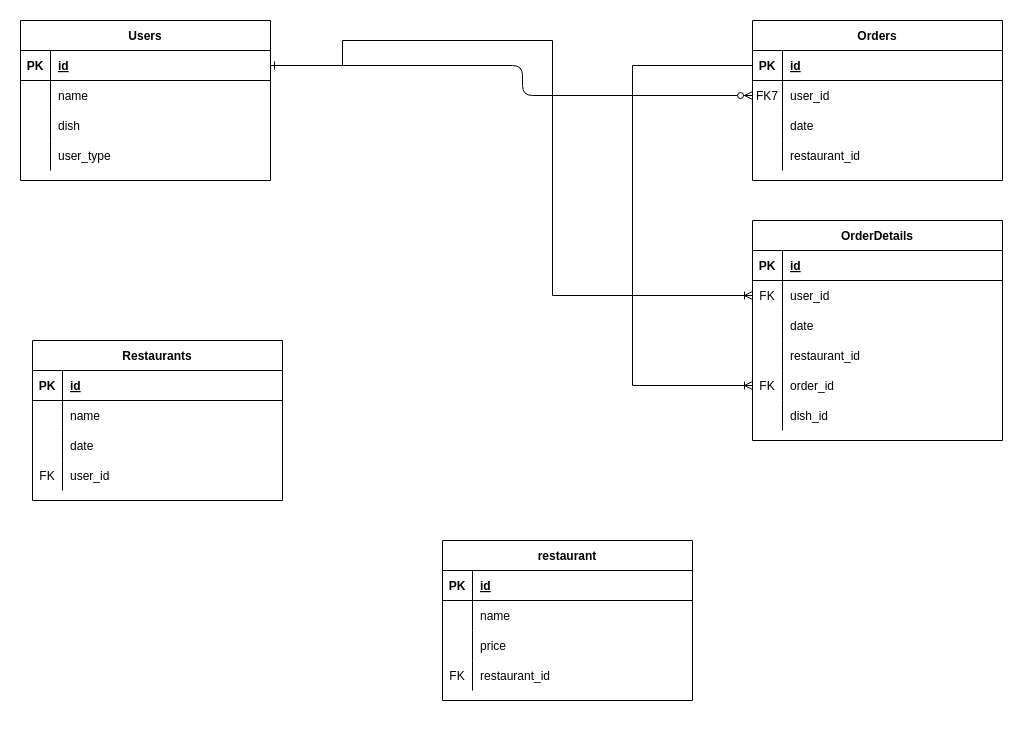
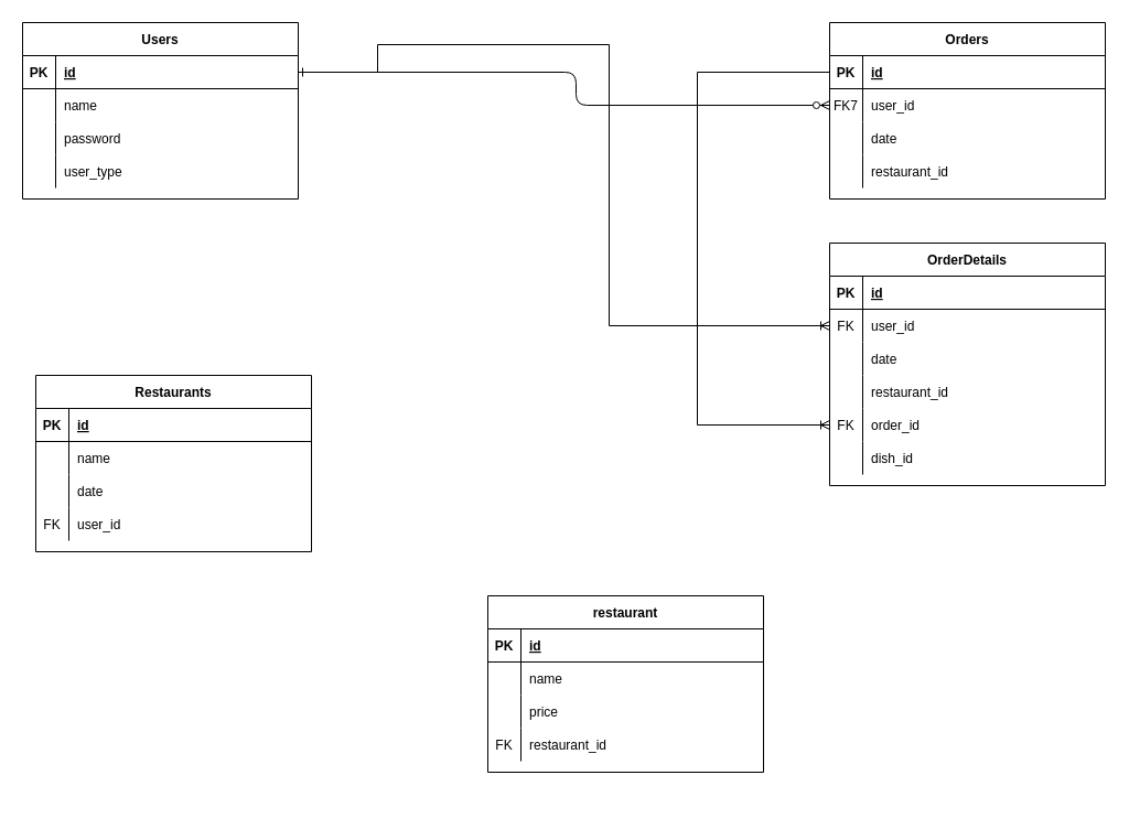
  <mxCell id="0" />
  <mxCell id="1" parent="0" />
  <mxCell id="2" value="" style="edgeStyle=orthogonalEdgeStyle;endArrow=ERzeroToMany;startArrow=ERone;endFill=1;startFill=0;" parent="1" source="17" target="7" edge="1"><mxGeometry width="100" height="100" relative="1" as="geometry"><mxPoint x="332" y="660" as="sourcePoint" /><mxPoint x="432" y="560" as="targetPoint" /><Array as="points"><mxPoint x="522" y="65" /><mxPoint x="522" y="95" /></Array></mxGeometry></mxCell>
  <mxCell id="3" value="Orders" style="shape=table;startSize=30;container=1;collapsible=1;childLayout=tableLayout;fixedRows=1;rowLines=0;fontStyle=1;align=center;resizeLast=1;" parent="1" vertex="1"><mxGeometry x="752" y="20" width="250" height="160" as="geometry" /></mxCell>
  <mxCell id="4" value="" style="shape=partialRectangle;collapsible=0;dropTarget=0;pointerEvents=0;fillColor=none;points=[[0,0.5],[1,0.5]];portConstraint=eastwest;top=0;left=0;right=0;bottom=1;" parent="3" vertex="1"><mxGeometry y="30" width="250" height="30" as="geometry" /></mxCell>
  <mxCell id="5" value="PK" style="shape=partialRectangle;overflow=hidden;connectable=0;fillColor=none;top=0;left=0;bottom=0;right=0;fontStyle=1;" parent="4" vertex="1"><mxGeometry width="30" height="30" as="geometry"><mxRectangle width="30" height="30" as="alternateBounds" /></mxGeometry></mxCell>
  <mxCell id="6" value="id" style="shape=partialRectangle;overflow=hidden;connectable=0;fillColor=none;top=0;left=0;bottom=0;right=0;align=left;spacingLeft=6;fontStyle=5;" parent="4" vertex="1"><mxGeometry x="30" width="220" height="30" as="geometry"><mxRectangle width="220" height="30" as="alternateBounds" /></mxGeometry></mxCell>
  <mxCell id="7" value="" style="shape=partialRectangle;collapsible=0;dropTarget=0;pointerEvents=0;fillColor=none;points=[[0,0.5],[1,0.5]];portConstraint=eastwest;top=0;left=0;right=0;bottom=0;" parent="3" vertex="1"><mxGeometry y="60" width="250" height="30" as="geometry" /></mxCell>
  <mxCell id="8" value="FK7" style="shape=partialRectangle;overflow=hidden;connectable=0;fillColor=none;top=0;left=0;bottom=0;right=0;" parent="7" vertex="1"><mxGeometry width="30" height="30" as="geometry"><mxRectangle width="30" height="30" as="alternateBounds" /></mxGeometry></mxCell>
  <mxCell id="9" value="user_id" style="shape=partialRectangle;overflow=hidden;connectable=0;fillColor=none;top=0;left=0;bottom=0;right=0;align=left;spacingLeft=6;" parent="7" vertex="1"><mxGeometry x="30" width="220" height="30" as="geometry"><mxRectangle width="220" height="30" as="alternateBounds" /></mxGeometry></mxCell>
  <mxCell id="10" value="" style="shape=partialRectangle;collapsible=0;dropTarget=0;pointerEvents=0;fillColor=none;points=[[0,0.5],[1,0.5]];portConstraint=eastwest;top=0;left=0;right=0;bottom=0;" parent="3" vertex="1"><mxGeometry y="90" width="250" height="30" as="geometry" /></mxCell>
  <mxCell id="11" value="" style="shape=partialRectangle;overflow=hidden;connectable=0;fillColor=none;top=0;left=0;bottom=0;right=0;" parent="10" vertex="1"><mxGeometry width="30" height="30" as="geometry"><mxRectangle width="30" height="30" as="alternateBounds" /></mxGeometry></mxCell>
  <mxCell id="12" value="date" style="shape=partialRectangle;overflow=hidden;connectable=0;fillColor=none;top=0;left=0;bottom=0;right=0;align=left;spacingLeft=6;" parent="10" vertex="1"><mxGeometry x="30" width="220" height="30" as="geometry"><mxRectangle width="220" height="30" as="alternateBounds" /></mxGeometry></mxCell>
  <mxCell id="13" style="shape=partialRectangle;collapsible=0;dropTarget=0;pointerEvents=0;fillColor=none;points=[[0,0.5],[1,0.5]];portConstraint=eastwest;top=0;left=0;right=0;bottom=0;" parent="3" vertex="1"><mxGeometry y="120" width="250" height="30" as="geometry" /></mxCell>
  <mxCell id="14" style="shape=partialRectangle;overflow=hidden;connectable=0;fillColor=none;top=0;left=0;bottom=0;right=0;" parent="13" vertex="1"><mxGeometry width="30" height="30" as="geometry"><mxRectangle width="30" height="30" as="alternateBounds" /></mxGeometry></mxCell>
  <mxCell id="15" value="restaurant_id" style="shape=partialRectangle;overflow=hidden;connectable=0;fillColor=none;top=0;left=0;bottom=0;right=0;align=left;spacingLeft=6;" parent="13" vertex="1"><mxGeometry x="30" width="220" height="30" as="geometry"><mxRectangle width="220" height="30" as="alternateBounds" /></mxGeometry></mxCell>
  <mxCell id="16" value="Users" style="shape=table;startSize=30;container=1;collapsible=1;childLayout=tableLayout;fixedRows=1;rowLines=0;fontStyle=1;align=center;resizeLast=1;" parent="1" vertex="1"><mxGeometry x="20" y="20" width="250" height="160" as="geometry" /></mxCell>
  <mxCell id="17" value="" style="shape=partialRectangle;collapsible=0;dropTarget=0;pointerEvents=0;fillColor=none;points=[[0,0.5],[1,0.5]];portConstraint=eastwest;top=0;left=0;right=0;bottom=1;" parent="16" vertex="1"><mxGeometry y="30" width="250" height="30" as="geometry" /></mxCell>
  <mxCell id="18" value="PK" style="shape=partialRectangle;overflow=hidden;connectable=0;fillColor=none;top=0;left=0;bottom=0;right=0;fontStyle=1;" parent="17" vertex="1"><mxGeometry width="30" height="30" as="geometry"><mxRectangle width="30" height="30" as="alternateBounds" /></mxGeometry></mxCell>
  <mxCell id="19" value="id" style="shape=partialRectangle;overflow=hidden;connectable=0;fillColor=none;top=0;left=0;bottom=0;right=0;align=left;spacingLeft=6;fontStyle=5;" parent="17" vertex="1"><mxGeometry x="30" width="220" height="30" as="geometry"><mxRectangle width="220" height="30" as="alternateBounds" /></mxGeometry></mxCell>
  <mxCell id="20" value="" style="shape=partialRectangle;collapsible=0;dropTarget=0;pointerEvents=0;fillColor=none;points=[[0,0.5],[1,0.5]];portConstraint=eastwest;top=0;left=0;right=0;bottom=0;" parent="16" vertex="1"><mxGeometry y="60" width="250" height="30" as="geometry" /></mxCell>
  <mxCell id="21" value="" style="shape=partialRectangle;overflow=hidden;connectable=0;fillColor=none;top=0;left=0;bottom=0;right=0;" parent="20" vertex="1"><mxGeometry width="30" height="30" as="geometry"><mxRectangle width="30" height="30" as="alternateBounds" /></mxGeometry></mxCell>
  <mxCell id="22" value="name" style="shape=partialRectangle;overflow=hidden;connectable=0;fillColor=none;top=0;left=0;bottom=0;right=0;align=left;spacingLeft=6;" parent="20" vertex="1"><mxGeometry x="30" width="220" height="30" as="geometry"><mxRectangle width="220" height="30" as="alternateBounds" /></mxGeometry></mxCell>
  <mxCell id="23" style="shape=partialRectangle;collapsible=0;dropTarget=0;pointerEvents=0;fillColor=none;points=[[0,0.5],[1,0.5]];portConstraint=eastwest;top=0;left=0;right=0;bottom=0;" parent="16" vertex="1"><mxGeometry y="90" width="250" height="30" as="geometry" /></mxCell>
  <mxCell id="24" style="shape=partialRectangle;overflow=hidden;connectable=0;fillColor=none;top=0;left=0;bottom=0;right=0;" parent="23" vertex="1"><mxGeometry width="30" height="30" as="geometry"><mxRectangle width="30" height="30" as="alternateBounds" /></mxGeometry></mxCell>
- <mxCell id="25" value="dish" style="shape=partialRectangle;overflow=hidden;connectable=0;fillColor=none;top=0;left=0;bottom=0;right=0;align=left;spacingLeft=6;" parent="23" vertex="1"><mxGeometry x="30" width="220" height="30" as="geometry"><mxRectangle width="220" height="30" as="alternateBounds" /></mxGeometry></mxCell>
+ <mxCell id="25" value="password" style="shape=partialRectangle;overflow=hidden;connectable=0;fillColor=none;top=0;left=0;bottom=0;right=0;align=left;spacingLeft=6;" parent="23" vertex="1"><mxGeometry x="30" width="220" height="30" as="geometry"><mxRectangle width="220" height="30" as="alternateBounds" /></mxGeometry></mxCell>
  <mxCell id="26" style="shape=partialRectangle;collapsible=0;dropTarget=0;pointerEvents=0;fillColor=none;points=[[0,0.5],[1,0.5]];portConstraint=eastwest;top=0;left=0;right=0;bottom=0;" parent="16" vertex="1"><mxGeometry y="120" width="250" height="30" as="geometry" /></mxCell>
  <mxCell id="27" style="shape=partialRectangle;overflow=hidden;connectable=0;fillColor=none;top=0;left=0;bottom=0;right=0;" parent="26" vertex="1"><mxGeometry width="30" height="30" as="geometry"><mxRectangle width="30" height="30" as="alternateBounds" /></mxGeometry></mxCell>
  <mxCell id="28" value="user_type" style="shape=partialRectangle;overflow=hidden;connectable=0;fillColor=none;top=0;left=0;bottom=0;right=0;align=left;spacingLeft=6;" parent="26" vertex="1"><mxGeometry x="30" width="220" height="30" as="geometry"><mxRectangle width="220" height="30" as="alternateBounds" /></mxGeometry></mxCell>
  <mxCell id="29" value="OrderDetails" style="shape=table;startSize=30;container=1;collapsible=1;childLayout=tableLayout;fixedRows=1;rowLines=0;fontStyle=1;align=center;resizeLast=1;" parent="1" vertex="1"><mxGeometry x="752" y="220" width="250" height="220" as="geometry" /></mxCell>
  <mxCell id="30" value="" style="shape=partialRectangle;collapsible=0;dropTarget=0;pointerEvents=0;fillColor=none;points=[[0,0.5],[1,0.5]];portConstraint=eastwest;top=0;left=0;right=0;bottom=1;" parent="29" vertex="1"><mxGeometry y="30" width="250" height="30" as="geometry" /></mxCell>
  <mxCell id="31" value="PK" style="shape=partialRectangle;overflow=hidden;connectable=0;fillColor=none;top=0;left=0;bottom=0;right=0;fontStyle=1;" parent="30" vertex="1"><mxGeometry width="30" height="30" as="geometry"><mxRectangle width="30" height="30" as="alternateBounds" /></mxGeometry></mxCell>
  <mxCell id="32" value="id" style="shape=partialRectangle;overflow=hidden;connectable=0;fillColor=none;top=0;left=0;bottom=0;right=0;align=left;spacingLeft=6;fontStyle=5;" parent="30" vertex="1"><mxGeometry x="30" width="220" height="30" as="geometry"><mxRectangle width="220" height="30" as="alternateBounds" /></mxGeometry></mxCell>
  <mxCell id="33" value="" style="shape=partialRectangle;collapsible=0;dropTarget=0;pointerEvents=0;fillColor=none;points=[[0,0.5],[1,0.5]];portConstraint=eastwest;top=0;left=0;right=0;bottom=0;" parent="29" vertex="1"><mxGeometry y="60" width="250" height="30" as="geometry" /></mxCell>
  <mxCell id="34" value="FK" style="shape=partialRectangle;overflow=hidden;connectable=0;fillColor=none;top=0;left=0;bottom=0;right=0;" parent="33" vertex="1"><mxGeometry width="30" height="30" as="geometry"><mxRectangle width="30" height="30" as="alternateBounds" /></mxGeometry></mxCell>
  <mxCell id="35" value="user_id" style="shape=partialRectangle;overflow=hidden;connectable=0;fillColor=none;top=0;left=0;bottom=0;right=0;align=left;spacingLeft=6;" parent="33" vertex="1"><mxGeometry x="30" width="220" height="30" as="geometry"><mxRectangle width="220" height="30" as="alternateBounds" /></mxGeometry></mxCell>
  <mxCell id="36" value="" style="shape=partialRectangle;collapsible=0;dropTarget=0;pointerEvents=0;fillColor=none;points=[[0,0.5],[1,0.5]];portConstraint=eastwest;top=0;left=0;right=0;bottom=0;" parent="29" vertex="1"><mxGeometry y="90" width="250" height="30" as="geometry" /></mxCell>
  <mxCell id="37" value="" style="shape=partialRectangle;overflow=hidden;connectable=0;fillColor=none;top=0;left=0;bottom=0;right=0;" parent="36" vertex="1"><mxGeometry width="30" height="30" as="geometry"><mxRectangle width="30" height="30" as="alternateBounds" /></mxGeometry></mxCell>
  <mxCell id="38" value="date" style="shape=partialRectangle;overflow=hidden;connectable=0;fillColor=none;top=0;left=0;bottom=0;right=0;align=left;spacingLeft=6;" parent="36" vertex="1"><mxGeometry x="30" width="220" height="30" as="geometry"><mxRectangle width="220" height="30" as="alternateBounds" /></mxGeometry></mxCell>
  <mxCell id="39" style="shape=partialRectangle;collapsible=0;dropTarget=0;pointerEvents=0;fillColor=none;points=[[0,0.5],[1,0.5]];portConstraint=eastwest;top=0;left=0;right=0;bottom=0;" parent="29" vertex="1"><mxGeometry y="120" width="250" height="30" as="geometry" /></mxCell>
  <mxCell id="40" style="shape=partialRectangle;overflow=hidden;connectable=0;fillColor=none;top=0;left=0;bottom=0;right=0;" parent="39" vertex="1"><mxGeometry width="30" height="30" as="geometry"><mxRectangle width="30" height="30" as="alternateBounds" /></mxGeometry></mxCell>
  <mxCell id="41" value="restaurant_id" style="shape=partialRectangle;overflow=hidden;connectable=0;fillColor=none;top=0;left=0;bottom=0;right=0;align=left;spacingLeft=6;" parent="39" vertex="1"><mxGeometry x="30" width="220" height="30" as="geometry"><mxRectangle width="220" height="30" as="alternateBounds" /></mxGeometry></mxCell>
  <mxCell id="42" style="shape=partialRectangle;collapsible=0;dropTarget=0;pointerEvents=0;fillColor=none;points=[[0,0.5],[1,0.5]];portConstraint=eastwest;top=0;left=0;right=0;bottom=0;" vertex="1" parent="29"><mxGeometry y="150" width="250" height="30" as="geometry" /></mxCell>
  <mxCell id="43" value="FK" style="shape=partialRectangle;overflow=hidden;connectable=0;fillColor=none;top=0;left=0;bottom=0;right=0;" vertex="1" parent="42"><mxGeometry width="30" height="30" as="geometry"><mxRectangle width="30" height="30" as="alternateBounds" /></mxGeometry></mxCell>
  <mxCell id="44" value="order_id" style="shape=partialRectangle;overflow=hidden;connectable=0;fillColor=none;top=0;left=0;bottom=0;right=0;align=left;spacingLeft=6;" vertex="1" parent="42"><mxGeometry x="30" width="220" height="30" as="geometry"><mxRectangle width="220" height="30" as="alternateBounds" /></mxGeometry></mxCell>
  <mxCell id="45" style="shape=partialRectangle;collapsible=0;dropTarget=0;pointerEvents=0;fillColor=none;points=[[0,0.5],[1,0.5]];portConstraint=eastwest;top=0;left=0;right=0;bottom=0;" vertex="1" parent="29"><mxGeometry y="180" width="250" height="30" as="geometry" /></mxCell>
  <mxCell id="46" style="shape=partialRectangle;overflow=hidden;connectable=0;fillColor=none;top=0;left=0;bottom=0;right=0;" vertex="1" parent="45"><mxGeometry width="30" height="30" as="geometry"><mxRectangle width="30" height="30" as="alternateBounds" /></mxGeometry></mxCell>
  <mxCell id="47" value="dish_id" style="shape=partialRectangle;overflow=hidden;connectable=0;fillColor=none;top=0;left=0;bottom=0;right=0;align=left;spacingLeft=6;" vertex="1" parent="45"><mxGeometry x="30" width="220" height="30" as="geometry"><mxRectangle width="220" height="30" as="alternateBounds" /></mxGeometry></mxCell>
  <mxCell id="48" value="Restaurants" style="shape=table;startSize=30;container=1;collapsible=1;childLayout=tableLayout;fixedRows=1;rowLines=0;fontStyle=1;align=center;resizeLast=1;" parent="1" vertex="1"><mxGeometry x="32" y="340" width="250" height="160" as="geometry" /></mxCell>
  <mxCell id="49" value="" style="shape=partialRectangle;collapsible=0;dropTarget=0;pointerEvents=0;fillColor=none;points=[[0,0.5],[1,0.5]];portConstraint=eastwest;top=0;left=0;right=0;bottom=1;" parent="48" vertex="1"><mxGeometry y="30" width="250" height="30" as="geometry" /></mxCell>
  <mxCell id="50" value="PK" style="shape=partialRectangle;overflow=hidden;connectable=0;fillColor=none;top=0;left=0;bottom=0;right=0;fontStyle=1;" parent="49" vertex="1"><mxGeometry width="30" height="30" as="geometry"><mxRectangle width="30" height="30" as="alternateBounds" /></mxGeometry></mxCell>
  <mxCell id="51" value="id" style="shape=partialRectangle;overflow=hidden;connectable=0;fillColor=none;top=0;left=0;bottom=0;right=0;align=left;spacingLeft=6;fontStyle=5;" parent="49" vertex="1"><mxGeometry x="30" width="220" height="30" as="geometry"><mxRectangle width="220" height="30" as="alternateBounds" /></mxGeometry></mxCell>
  <mxCell id="52" value="" style="shape=partialRectangle;collapsible=0;dropTarget=0;pointerEvents=0;fillColor=none;points=[[0,0.5],[1,0.5]];portConstraint=eastwest;top=0;left=0;right=0;bottom=0;" parent="48" vertex="1"><mxGeometry y="60" width="250" height="30" as="geometry" /></mxCell>
  <mxCell id="53" value="" style="shape=partialRectangle;overflow=hidden;connectable=0;fillColor=none;top=0;left=0;bottom=0;right=0;" parent="52" vertex="1"><mxGeometry width="30" height="30" as="geometry"><mxRectangle width="30" height="30" as="alternateBounds" /></mxGeometry></mxCell>
  <mxCell id="54" value="name" style="shape=partialRectangle;overflow=hidden;connectable=0;fillColor=none;top=0;left=0;bottom=0;right=0;align=left;spacingLeft=6;" parent="52" vertex="1"><mxGeometry x="30" width="220" height="30" as="geometry"><mxRectangle width="220" height="30" as="alternateBounds" /></mxGeometry></mxCell>
  <mxCell id="55" value="" style="shape=partialRectangle;collapsible=0;dropTarget=0;pointerEvents=0;fillColor=none;points=[[0,0.5],[1,0.5]];portConstraint=eastwest;top=0;left=0;right=0;bottom=0;" parent="48" vertex="1"><mxGeometry y="90" width="250" height="30" as="geometry" /></mxCell>
  <mxCell id="56" value="" style="shape=partialRectangle;overflow=hidden;connectable=0;fillColor=none;top=0;left=0;bottom=0;right=0;" parent="55" vertex="1"><mxGeometry width="30" height="30" as="geometry"><mxRectangle width="30" height="30" as="alternateBounds" /></mxGeometry></mxCell>
  <mxCell id="57" value="date" style="shape=partialRectangle;overflow=hidden;connectable=0;fillColor=none;top=0;left=0;bottom=0;right=0;align=left;spacingLeft=6;" parent="55" vertex="1"><mxGeometry x="30" width="220" height="30" as="geometry"><mxRectangle width="220" height="30" as="alternateBounds" /></mxGeometry></mxCell>
  <mxCell id="58" style="shape=partialRectangle;collapsible=0;dropTarget=0;pointerEvents=0;fillColor=none;points=[[0,0.5],[1,0.5]];portConstraint=eastwest;top=0;left=0;right=0;bottom=0;" parent="48" vertex="1"><mxGeometry y="120" width="250" height="30" as="geometry" /></mxCell>
  <mxCell id="59" value="FK" style="shape=partialRectangle;overflow=hidden;connectable=0;fillColor=none;top=0;left=0;bottom=0;right=0;" parent="58" vertex="1"><mxGeometry width="30" height="30" as="geometry"><mxRectangle width="30" height="30" as="alternateBounds" /></mxGeometry></mxCell>
  <mxCell id="60" value="user_id" style="shape=partialRectangle;overflow=hidden;connectable=0;fillColor=none;top=0;left=0;bottom=0;right=0;align=left;spacingLeft=6;" parent="58" vertex="1"><mxGeometry x="30" width="220" height="30" as="geometry"><mxRectangle width="220" height="30" as="alternateBounds" /></mxGeometry></mxCell>
  <mxCell id="61" value="" style="group" parent="1" vertex="1" connectable="0"><mxGeometry x="442" y="540" width="250" height="190" as="geometry" /></mxCell>
  <mxCell id="62" value="restaurant" style="shape=table;startSize=30;container=1;collapsible=1;childLayout=tableLayout;fixedRows=1;rowLines=0;fontStyle=1;align=center;resizeLast=1;" parent="61" vertex="1"><mxGeometry width="250" height="160" as="geometry" /></mxCell>
  <mxCell id="63" value="" style="shape=partialRectangle;collapsible=0;dropTarget=0;pointerEvents=0;fillColor=none;points=[[0,0.5],[1,0.5]];portConstraint=eastwest;top=0;left=0;right=0;bottom=1;" parent="62" vertex="1"><mxGeometry y="30" width="250" height="30" as="geometry" /></mxCell>
  <mxCell id="64" value="PK" style="shape=partialRectangle;overflow=hidden;connectable=0;fillColor=none;top=0;left=0;bottom=0;right=0;fontStyle=1;" parent="63" vertex="1"><mxGeometry width="30" height="30" as="geometry"><mxRectangle width="30" height="30" as="alternateBounds" /></mxGeometry></mxCell>
  <mxCell id="65" value="id" style="shape=partialRectangle;overflow=hidden;connectable=0;fillColor=none;top=0;left=0;bottom=0;right=0;align=left;spacingLeft=6;fontStyle=5;" parent="63" vertex="1"><mxGeometry x="30" width="220" height="30" as="geometry"><mxRectangle width="220" height="30" as="alternateBounds" /></mxGeometry></mxCell>
  <mxCell id="66" value="" style="shape=partialRectangle;collapsible=0;dropTarget=0;pointerEvents=0;fillColor=none;points=[[0,0.5],[1,0.5]];portConstraint=eastwest;top=0;left=0;right=0;bottom=0;" parent="62" vertex="1"><mxGeometry y="60" width="250" height="30" as="geometry" /></mxCell>
  <mxCell id="67" value="" style="shape=partialRectangle;overflow=hidden;connectable=0;fillColor=none;top=0;left=0;bottom=0;right=0;" parent="66" vertex="1"><mxGeometry width="30" height="30" as="geometry"><mxRectangle width="30" height="30" as="alternateBounds" /></mxGeometry></mxCell>
  <mxCell id="68" value="name" style="shape=partialRectangle;overflow=hidden;connectable=0;fillColor=none;top=0;left=0;bottom=0;right=0;align=left;spacingLeft=6;" parent="66" vertex="1"><mxGeometry x="30" width="220" height="30" as="geometry"><mxRectangle width="220" height="30" as="alternateBounds" /></mxGeometry></mxCell>
  <mxCell id="69" value="" style="shape=partialRectangle;collapsible=0;dropTarget=0;pointerEvents=0;fillColor=none;points=[[0,0.5],[1,0.5]];portConstraint=eastwest;top=0;left=0;right=0;bottom=0;" parent="62" vertex="1"><mxGeometry y="90" width="250" height="30" as="geometry" /></mxCell>
  <mxCell id="70" value="" style="shape=partialRectangle;overflow=hidden;connectable=0;fillColor=none;top=0;left=0;bottom=0;right=0;" parent="69" vertex="1"><mxGeometry width="30" height="30" as="geometry"><mxRectangle width="30" height="30" as="alternateBounds" /></mxGeometry></mxCell>
  <mxCell id="71" value="price" style="shape=partialRectangle;overflow=hidden;connectable=0;fillColor=none;top=0;left=0;bottom=0;right=0;align=left;spacingLeft=6;" parent="69" vertex="1"><mxGeometry x="30" width="220" height="30" as="geometry"><mxRectangle width="220" height="30" as="alternateBounds" /></mxGeometry></mxCell>
  <mxCell id="72" style="shape=partialRectangle;collapsible=0;dropTarget=0;pointerEvents=0;fillColor=none;points=[[0,0.5],[1,0.5]];portConstraint=eastwest;top=0;left=0;right=0;bottom=0;" parent="62" vertex="1"><mxGeometry y="120" width="250" height="30" as="geometry" /></mxCell>
  <mxCell id="73" style="shape=partialRectangle;overflow=hidden;connectable=0;fillColor=none;top=0;left=0;bottom=0;right=0;" parent="72" vertex="1"><mxGeometry width="30" height="30" as="geometry"><mxRectangle width="30" height="30" as="alternateBounds" /></mxGeometry></mxCell>
  <mxCell id="74" value="restaurant_id" style="shape=partialRectangle;overflow=hidden;connectable=0;fillColor=none;top=0;left=0;bottom=0;right=0;align=left;spacingLeft=6;" parent="72" vertex="1"><mxGeometry x="30" width="220" height="30" as="geometry"><mxRectangle width="220" height="30" as="alternateBounds" /></mxGeometry></mxCell>
  <mxCell id="75" value="FK" style="shape=partialRectangle;overflow=hidden;connectable=0;fillColor=none;top=0;left=0;bottom=0;right=0;" parent="61" vertex="1"><mxGeometry y="120" width="30" height="30" as="geometry"><mxRectangle width="30" height="30" as="alternateBounds" /></mxGeometry></mxCell>
  <mxCell id="76" value="" style="edgeStyle=orthogonalEdgeStyle;fontSize=12;html=1;endArrow=ERoneToMany;rounded=0;exitX=1;exitY=0.5;exitDx=0;exitDy=0;entryX=0;entryY=0.5;entryDx=0;entryDy=0;" edge="1" parent="1" source="17" target="33"><mxGeometry width="100" height="100" relative="1" as="geometry"><mxPoint x="532" y="350" as="sourcePoint" /><mxPoint x="632" y="250" as="targetPoint" /><Array as="points"><mxPoint x="342" y="65" /><mxPoint x="342" y="40" /><mxPoint x="552" y="40" /><mxPoint x="552" y="295" /></Array></mxGeometry></mxCell>
  <mxCell id="77" value="" style="fontSize=12;html=1;endArrow=ERoneToMany;rounded=0;edgeStyle=elbowEdgeStyle;entryX=0;entryY=0.5;entryDx=0;entryDy=0;exitX=0;exitY=0.5;exitDx=0;exitDy=0;" edge="1" parent="1" source="4" target="42"><mxGeometry width="100" height="100" relative="1" as="geometry"><mxPoint x="662" y="400" as="sourcePoint" /><mxPoint x="742" y="40" as="targetPoint" /><Array as="points"><mxPoint x="632" y="190" /><mxPoint x="722" y="230" /></Array></mxGeometry></mxCell>
